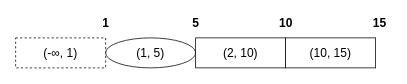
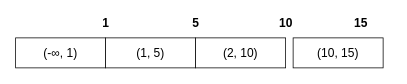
  <mxCell id="0" />
  <mxCell id="1" parent="0" />
- <mxCell id="2" value="(-∞, 1)" style="rounded=0;whiteSpace=wrap;html=1;fontSize=16;dashed=1;" vertex="1" parent="1"><mxGeometry x="20" y="50" width="120" height="40" as="geometry" /></mxCell>
- <mxCell id="3" value="(1, 5)" style="ellipse;whiteSpace=wrap;html=1;fontSize=16;" vertex="1" parent="1"><mxGeometry x="140" y="50" width="120" height="40" as="geometry" /></mxCell>
+ <mxCell id="2" value="(-∞, 1)" style="rounded=0;whiteSpace=wrap;html=1;fontSize=16;" vertex="1" parent="1"><mxGeometry x="20" y="50" width="120" height="40" as="geometry" /></mxCell>
+ <mxCell id="3" value="(1, 5)" style="rounded=0;whiteSpace=wrap;html=1;fontSize=16;" vertex="1" parent="1"><mxGeometry x="140" y="50" width="120" height="40" as="geometry" /></mxCell>
  <mxCell id="4" value="(2, 10)" style="rounded=0;whiteSpace=wrap;html=1;fontSize=16;" vertex="1" parent="1"><mxGeometry x="260" y="50" width="120" height="40" as="geometry" /></mxCell>
- <mxCell id="5" value="(10, 15)" style="rounded=0;whiteSpace=wrap;html=1;fontSize=16;" vertex="1" parent="1"><mxGeometry x="380" y="50" width="120" height="40" as="geometry" /></mxCell>
+ <mxCell id="5" value="(10, 15)" style="rounded=0;whiteSpace=wrap;html=1;fontSize=16;" vertex="1" parent="1"><mxGeometry x="390" y="50" width="120" height="40" as="geometry" /></mxCell>
  <mxCell id="6" value="1" style="text;html=1;align=center;verticalAlign=middle;resizable=0;points=[];autosize=1;strokeColor=none;fillColor=none;fontSize=16;fontStyle=1" vertex="1" parent="1"><mxGeometry x="130" y="20" width="20" height="20" as="geometry" /></mxCell>
  <mxCell id="7" value="5" style="text;html=1;align=center;verticalAlign=middle;resizable=0;points=[];autosize=1;strokeColor=none;fillColor=none;fontSize=16;fontStyle=1" vertex="1" parent="1"><mxGeometry x="250" y="20" width="20" height="20" as="geometry" /></mxCell>
  <mxCell id="8" value="10" style="text;html=1;align=center;verticalAlign=middle;resizable=0;points=[];autosize=1;strokeColor=none;fillColor=none;fontSize=16;fontStyle=1" vertex="1" parent="1"><mxGeometry x="365" y="20" width="30" height="20" as="geometry" /></mxCell>
- <mxCell id="9" value="15" style="text;html=1;align=center;verticalAlign=middle;resizable=0;points=[];autosize=1;strokeColor=none;fillColor=none;fontSize=16;fontStyle=1" vertex="1" parent="1"><mxGeometry x="490" y="20" width="30" height="20" as="geometry" /></mxCell>
+ <mxCell id="9" value="15" style="text;html=1;align=center;verticalAlign=middle;resizable=0;points=[];autosize=1;strokeColor=none;fillColor=none;fontSize=16;fontStyle=1" vertex="1" parent="1"><mxGeometry x="465" y="20" width="30" height="20" as="geometry" /></mxCell>
